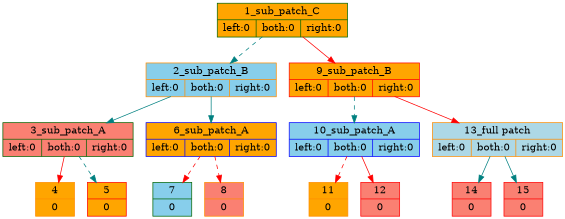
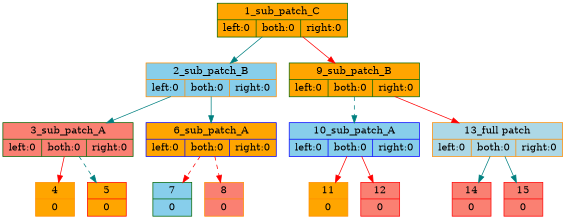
  digraph {
    node [color=darkorange fillcolor=orange shape=record style=filled]
    edge [color=teal style=solid tailport=left]
    n1 [color=darkgreen label="{1_sub_patch_C|{left:0|both:0|right:0}}"]
    n2 [fillcolor=skyblue label="{2_sub_patch_B|{left:0|both:0|right:0}}"]
-   n3 [color=red label="{9_sub_patch_B|{left:0|both:0|right:0}}"]
+   n3 [color=darkgreen label="{9_sub_patch_B|{left:0|both:0|right:0}}"]
    n4 [color=darkgreen fillcolor=salmon label="{3_sub_patch_A|{left:0|both:0|right:0}}"]
    n5 [color=blue label="{6_sub_patch_A|{left:0|both:0|right:0}}"]
    n6 [color=blue fillcolor=skyblue label="{10_sub_patch_A|{left:0|both:0|right:0}}"]
    n7 [fillcolor=lightblue label="{13_full patch|{left:0|both:0|right:0}}"]
    n8 [label="{4|{0}}"]
    n9 [color=red label="{5|{0}}"]
    n10 [color=darkgreen fillcolor=skyblue label="{7|{0}}"]
    n11 [fillcolor=salmon label="{8|{0}}"]
    n12 [label="{11|{0}}"]
    n13 [color=red fillcolor=salmon label="{12|{0}}"]
    n14 [color=red fillcolor=salmon label="{14|{0}}"]
    n15 [color=red fillcolor=salmon label="{15|{0}}"]
-   n1 -> n2 [style=dashed]
+   n1 -> n2
    n1 -> n3 [color=red tailport=right]
    n2 -> n4
    n2 -> n5 [tailport=right]
    n3 -> n6 [style=dashed]
    n3 -> n7 [color=red tailport=right]
    n4 -> n8 [color=red]
    n4 -> n9 [style=dashed tailport=right]
    n5 -> n10 [color=red style=dashed]
    n5 -> n11 [color=red style=dashed tailport=right]
-   n6 -> n12 [color=red style=dashed]
+   n6 -> n12 [color=red]
    n6 -> n13 [color=red tailport=right]
    n7 -> n14
    n7 -> n15 [tailport=right]
  }
